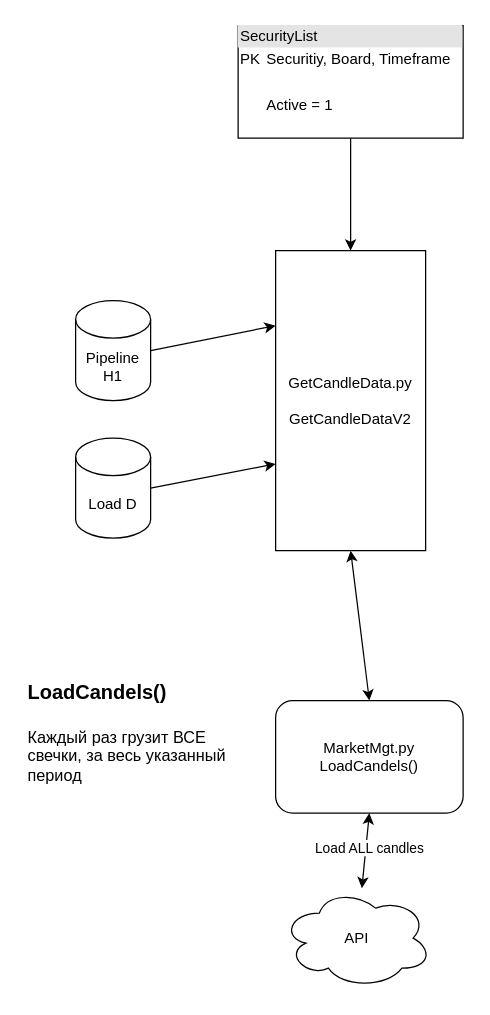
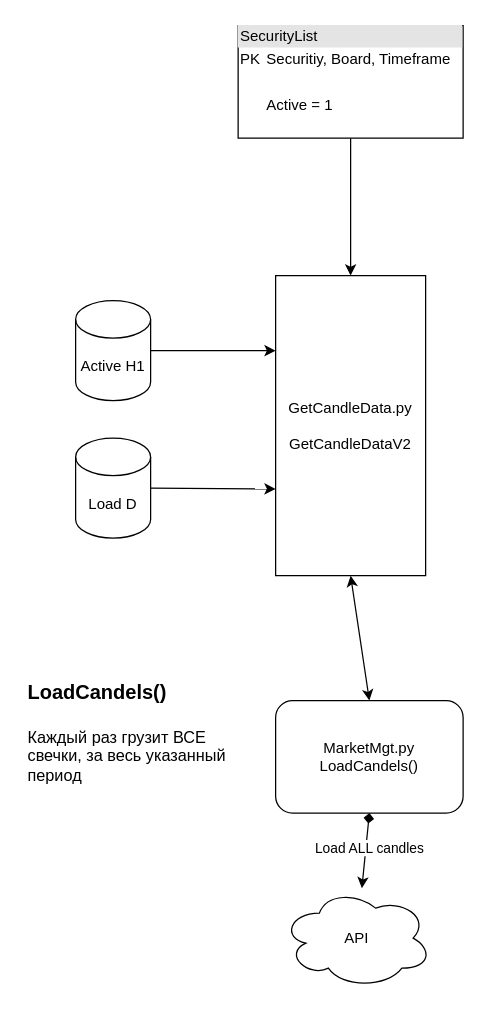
  <mxCell id="0" />
  <mxCell id="1" parent="0" />
- <mxCell id="2" value="Pipeline H1" style="shape=cylinder3;whiteSpace=wrap;html=1;boundedLbl=1;backgroundOutline=1;size=15;" vertex="1" parent="1"><mxGeometry x="60" y="240" width="60" height="80" as="geometry" /></mxCell>
+ <mxCell id="2" value="Active H1" style="shape=cylinder3;whiteSpace=wrap;html=1;boundedLbl=1;backgroundOutline=1;size=15;" vertex="1" parent="1"><mxGeometry x="60" y="240" width="60" height="80" as="geometry" /></mxCell>
  <mxCell id="3" value="Load D" style="shape=cylinder3;whiteSpace=wrap;html=1;boundedLbl=1;backgroundOutline=1;size=15;" vertex="1" parent="1"><mxGeometry x="60" y="350" width="60" height="80" as="geometry" /></mxCell>
- <mxCell id="4" value="GetCandleData.py&lt;div&gt;&lt;br&gt;&lt;/div&gt;&lt;div&gt;GetCandleDataV2&lt;/div&gt;" style="rounded=0;whiteSpace=wrap;html=1;" vertex="1" parent="1"><mxGeometry x="220" y="200" width="120" height="240" as="geometry" /></mxCell>
+ <mxCell id="4" value="GetCandleData.py&lt;div&gt;&lt;br&gt;&lt;/div&gt;&lt;div&gt;GetCandleDataV2&lt;/div&gt;" style="rounded=0;whiteSpace=wrap;html=1;" vertex="1" parent="1"><mxGeometry x="220" y="220" width="120" height="240" as="geometry" /></mxCell>
  <mxCell id="5" value="" style="endArrow=classic;html=1;rounded=0;entryX=0;entryY=0.25;entryDx=0;entryDy=0;exitX=1;exitY=0.5;exitDx=0;exitDy=0;exitPerimeter=0;" edge="1" parent="1" source="2" target="4"><mxGeometry width="50" height="50" relative="1" as="geometry"><mxPoint x="60" y="610" as="sourcePoint" /><mxPoint x="110" y="560" as="targetPoint" /></mxGeometry></mxCell>
  <mxCell id="6" value="" style="endArrow=classic;html=1;rounded=0;exitX=1;exitY=0.5;exitDx=0;exitDy=0;exitPerimeter=0;entryX=0;entryY=0.711;entryDx=0;entryDy=0;entryPerimeter=0;" edge="1" parent="1" source="3" target="4"><mxGeometry width="50" height="50" relative="1" as="geometry"><mxPoint x="150" y="790" as="sourcePoint" /><mxPoint x="220" y="390" as="targetPoint" /></mxGeometry></mxCell>
  <mxCell id="7" value="" style="endArrow=classic;html=1;rounded=0;entryX=0.5;entryY=0;entryDx=0;entryDy=0;exitX=0.5;exitY=1;exitDx=0;exitDy=0;" edge="1" parent="1" source="8" target="4"><mxGeometry width="50" height="50" relative="1" as="geometry"><mxPoint x="310" y="140" as="sourcePoint" /><mxPoint x="700" y="210" as="targetPoint" /></mxGeometry></mxCell>
  <mxCell id="8" value="&lt;div style=&quot;box-sizing: border-box; width: 100%; background: rgb(228, 228, 228); padding: 2px;&quot;&gt;SecurityList&lt;/div&gt;&lt;table style=&quot;width:100%;font-size:1em;&quot; cellpadding=&quot;2&quot; cellspacing=&quot;0&quot;&gt;&lt;tbody&gt;&lt;tr&gt;&lt;td&gt;PK&lt;/td&gt;&lt;td&gt;Securitiy, Board, Timeframe&lt;/td&gt;&lt;/tr&gt;&lt;tr&gt;&lt;td&gt;&lt;br&gt;&lt;/td&gt;&lt;td&gt;&lt;br&gt;&lt;/td&gt;&lt;/tr&gt;&lt;tr&gt;&lt;td&gt;&lt;/td&gt;&lt;td&gt;Active = 1&lt;/td&gt;&lt;/tr&gt;&lt;/tbody&gt;&lt;/table&gt;" style="verticalAlign=top;align=left;overflow=fill;html=1;whiteSpace=wrap;" vertex="1" parent="1"><mxGeometry x="190" y="20" width="180" height="90" as="geometry" /></mxCell>
  <mxCell id="9" value="API" style="ellipse;shape=cloud;whiteSpace=wrap;html=1;" vertex="1" parent="1"><mxGeometry x="225" y="710" width="120" height="80" as="geometry" /></mxCell>
- <mxCell id="10" value="" style="endArrow=classic;startArrow=classic;html=1;rounded=0;entryX=0.5;entryY=1;entryDx=0;entryDy=0;" edge="1" parent="1" source="9" target="13"><mxGeometry width="50" height="50" relative="1" as="geometry"><mxPoint x="230" y="510" as="sourcePoint" /><mxPoint x="310" y="490" as="targetPoint" /></mxGeometry></mxCell>
+ <mxCell id="10" value="" style="endArrow=diamond;startArrow=classic;html=1;rounded=0;entryX=0.5;entryY=1;entryDx=0;entryDy=0;" edge="1" parent="1" source="9" target="13"><mxGeometry width="50" height="50" relative="1" as="geometry"><mxPoint x="230" y="510" as="sourcePoint" /><mxPoint x="310" y="490" as="targetPoint" /></mxGeometry></mxCell>
  <mxCell id="11" value="Load ALL candles" style="edgeLabel;html=1;align=center;verticalAlign=middle;resizable=0;points=[];" vertex="1" connectable="0" parent="10"><mxGeometry x="0.1" y="-2" relative="1" as="geometry"><mxPoint as="offset" /></mxGeometry></mxCell>
  <mxCell id="12" value="&lt;h1 style=&quot;margin-top: 0px;&quot;&gt;&lt;span style=&quot;text-align: center;&quot;&gt;&lt;font style=&quot;font-size: 16px;&quot;&gt;LoadCandels()&lt;/font&gt;&lt;/span&gt;&lt;/h1&gt;&lt;div style=&quot;&quot;&gt;&lt;font style=&quot;font-size: 13px;&quot;&gt;Каждый раз грузит ВСЕ свечки, за весь указанный период&lt;/font&gt;&lt;/div&gt;" style="text;html=1;whiteSpace=wrap;overflow=hidden;rounded=0;" vertex="1" parent="1"><mxGeometry x="20" y="530" width="180" height="120" as="geometry" /></mxCell>
  <mxCell id="13" value="MarketMgt.py&lt;div&gt;LoadCandels()&lt;/div&gt;" style="rounded=1;whiteSpace=wrap;html=1;" vertex="1" parent="1"><mxGeometry x="220" y="560" width="150" height="90" as="geometry" /></mxCell>
  <mxCell id="14" value="" style="endArrow=classic;startArrow=classic;html=1;rounded=0;entryX=0.5;entryY=1;entryDx=0;entryDy=0;exitX=0.5;exitY=0;exitDx=0;exitDy=0;" edge="1" parent="1" source="13" target="4"><mxGeometry width="50" height="50" relative="1" as="geometry"><mxPoint x="130" y="580" as="sourcePoint" /><mxPoint x="180" y="530" as="targetPoint" /></mxGeometry></mxCell>
